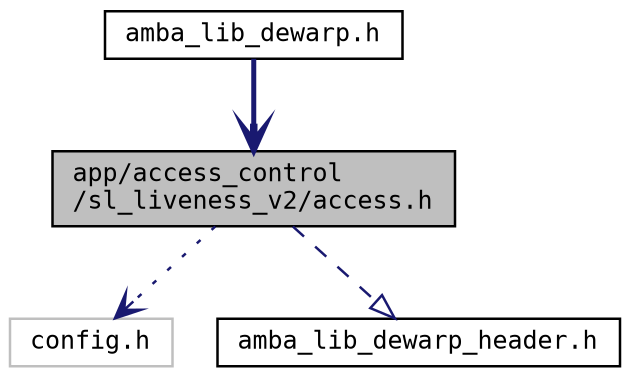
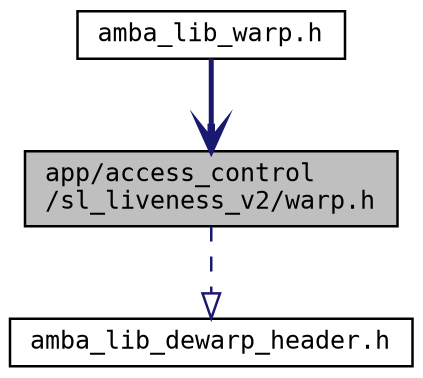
  digraph {
    fontname="DejaVu Sans Mono"
    node [color=black fontname="DejaVu Sans Mono" fontsize=10 shape=record]
    edge [arrowhead=vee color=midnightblue fontname="DejaVu Sans Mono" fontsize=10 labelfontname=Helvetica labelfontsize=10]
-   n1 [fillcolor=grey75 fontcolor=black height=0.2 label="app/access_control\l/sl_liveness_v2/access.h" style=filled width=0.4]
-   n2 [color=grey75 height=0.2 label="config.h" width=0.4]
+   n1 [fillcolor=grey75 fontcolor=black height=0.2 label="app/access_control\l/sl_liveness_v2/warp.h" style=filled width=0.4]
    n3 [height=0.2 label="amba_lib_dewarp_header.h" width=0.4]
-   n4 [height=0.2 label="amba_lib_dewarp.h" width=0.4]
-   n1 -> n2 [style=dotted]
+   n4 [height=0.2 label="amba_lib_warp.h" width=0.4]
    n1 -> n3 [arrowhead=onormal style=dashed]
    n4 -> n1 [style=bold]
  }
